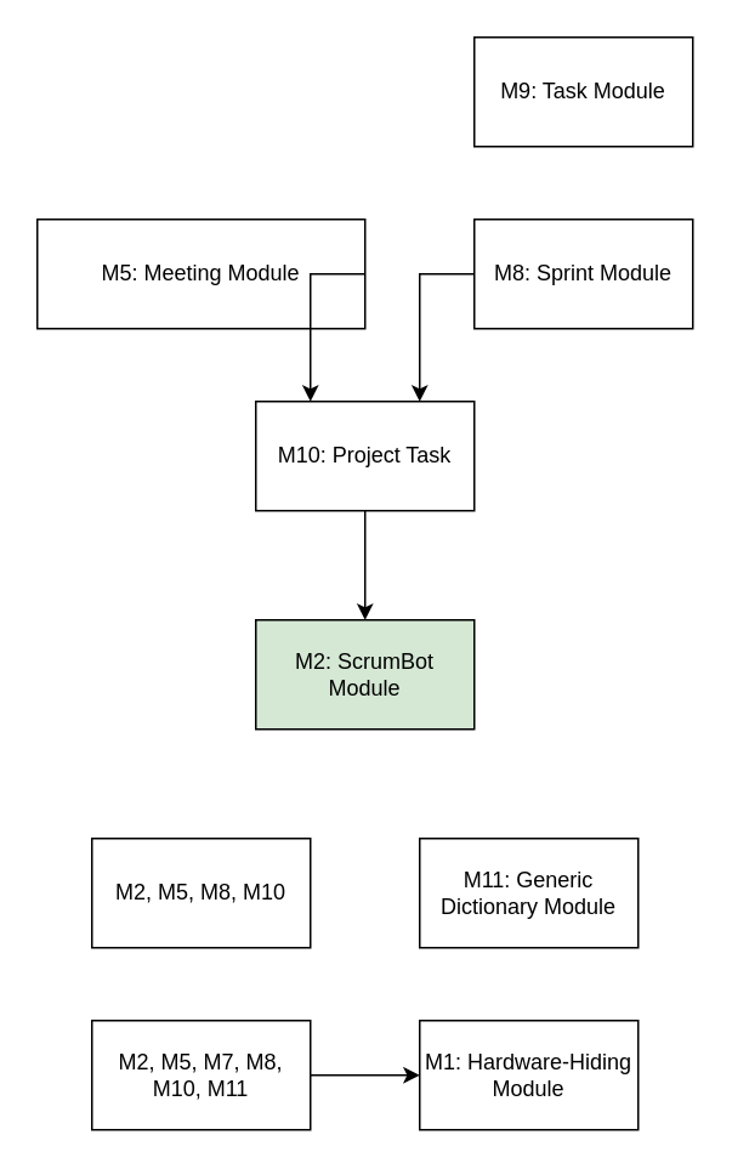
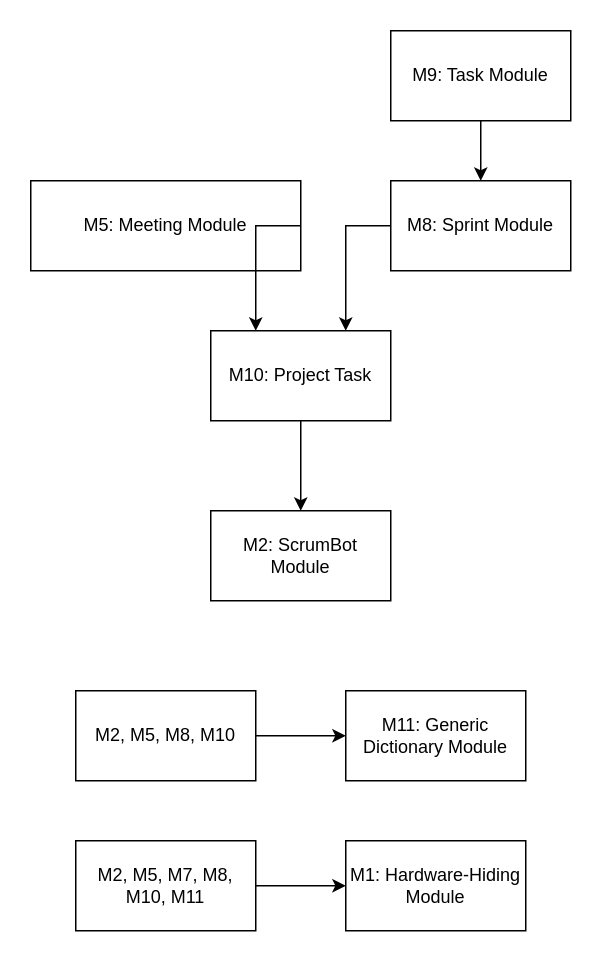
  <mxCell id="0" />
  <mxCell id="1" parent="0" />
  <mxCell id="2" value="M1: Hardware-Hiding Module" style="rounded=0;whiteSpace=wrap;html=1;" parent="1" vertex="1"><mxGeometry x="230" y="560" width="120" height="60" as="geometry" /></mxCell>
  <mxCell id="3" value="" style="endArrow=classic;html=1;entryX=0;entryY=0.5;entryDx=0;entryDy=0;exitX=1;exitY=0.5;exitDx=0;exitDy=0;" parent="1" source="4" target="2" edge="1"><mxGeometry width="50" height="50" relative="1" as="geometry"><mxPoint x="170" y="590" as="sourcePoint" /><mxPoint x="220" y="610" as="targetPoint" /></mxGeometry></mxCell>
  <mxCell id="4" value="M2, M5, M7, M8, M10, M11" style="rounded=0;whiteSpace=wrap;html=1;" parent="1" vertex="1"><mxGeometry x="50" y="560" width="120" height="60" as="geometry" /></mxCell>
- <mxCell id="5" value="&lt;span style=&quot;white-space: normal&quot;&gt;M2: ScrumBot Module&lt;/span&gt;" style="rounded=0;whiteSpace=wrap;html=1;fillColor=#d5e8d4;" parent="1" vertex="1"><mxGeometry x="140" y="340" width="120" height="60" as="geometry" /></mxCell>
+ <mxCell id="5" value="&lt;span style=&quot;white-space: normal&quot;&gt;M2: ScrumBot Module&lt;/span&gt;" style="rounded=0;whiteSpace=wrap;html=1;" parent="1" vertex="1"><mxGeometry x="140" y="340" width="120" height="60" as="geometry" /></mxCell>
  <mxCell id="6" value="M10: Project Task" style="rounded=0;whiteSpace=wrap;html=1;" parent="1" vertex="1"><mxGeometry x="140" y="220" width="120" height="60" as="geometry" /></mxCell>
  <mxCell id="7" value="" style="endArrow=classic;html=1;exitX=0.5;exitY=1;exitDx=0;exitDy=0;entryX=0.5;entryY=0;entryDx=0;entryDy=0;" parent="1" source="6" target="5" edge="1"><mxGeometry width="50" height="50" relative="1" as="geometry"><mxPoint x="-85" y="340" as="sourcePoint" /><mxPoint x="-35" y="290" as="targetPoint" /></mxGeometry></mxCell>
  <mxCell id="8" value="M5: Meeting Module" style="rounded=0;whiteSpace=wrap;html=1;" parent="1" vertex="1"><mxGeometry x="20" y="120" width="180" height="60" as="geometry" /></mxCell>
  <mxCell id="9" value="M8: Sprint Module" style="rounded=0;whiteSpace=wrap;html=1;" parent="1" vertex="1"><mxGeometry x="260" y="120" width="120" height="60" as="geometry" /></mxCell>
  <mxCell id="10" value="" style="endArrow=classic;html=1;exitX=1;exitY=0.5;exitDx=0;exitDy=0;entryX=0.25;entryY=0;entryDx=0;entryDy=0;rounded=0;" parent="1" source="8" target="6" edge="1"><mxGeometry width="50" height="50" relative="1" as="geometry"><mxPoint x="-135" y="300" as="sourcePoint" /><mxPoint x="-85" y="250" as="targetPoint" /><Array as="points"><mxPoint x="170" y="150" /></Array></mxGeometry></mxCell>
  <mxCell id="11" value="" style="endArrow=classic;html=1;entryX=0.75;entryY=0;entryDx=0;entryDy=0;exitX=0;exitY=0.5;exitDx=0;exitDy=0;rounded=0;" parent="1" source="9" target="6" edge="1"><mxGeometry width="50" height="50" relative="1" as="geometry"><mxPoint x="-105" y="300" as="sourcePoint" /><mxPoint x="-55" y="250" as="targetPoint" /><Array as="points"><mxPoint x="230" y="150" /></Array></mxGeometry></mxCell>
  <mxCell id="12" value="M9: Task&amp;nbsp;Module" style="rounded=0;whiteSpace=wrap;html=1;" parent="1" vertex="1"><mxGeometry x="260" y="20" width="120" height="60" as="geometry" /></mxCell>
+ <mxCell id="13" value="" style="endArrow=classic;html=1;exitX=0.5;exitY=1;exitDx=0;exitDy=0;entryX=0.5;entryY=0;entryDx=0;entryDy=0;" parent="1" source="12" target="9" edge="1"><mxGeometry width="50" height="50" relative="1" as="geometry"><mxPoint x="405" y="250" as="sourcePoint" /><mxPoint x="455" y="200" as="targetPoint" /></mxGeometry></mxCell>
  <mxCell id="14" value="M11: Generic Dictionary Module" style="rounded=0;whiteSpace=wrap;html=1;" parent="1" vertex="1"><mxGeometry x="230" y="460" width="120" height="60" as="geometry" /></mxCell>
+ <mxCell id="15" value="" style="endArrow=classic;html=1;entryX=0;entryY=0.5;entryDx=0;entryDy=0;exitX=1;exitY=0.5;exitDx=0;exitDy=0;" parent="1" source="16" target="14" edge="1"><mxGeometry width="50" height="50" relative="1" as="geometry"><mxPoint x="170" y="490" as="sourcePoint" /><mxPoint x="220" y="510" as="targetPoint" /></mxGeometry></mxCell>
  <mxCell id="16" value="M2, M5, M8, M10" style="rounded=0;whiteSpace=wrap;html=1;" parent="1" vertex="1"><mxGeometry x="50" y="460" width="120" height="60" as="geometry" /></mxCell>
